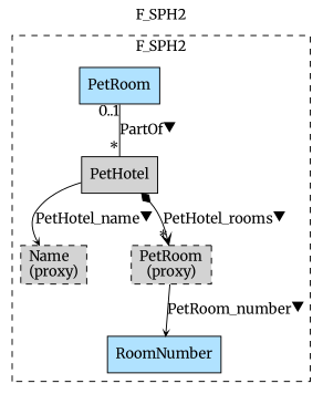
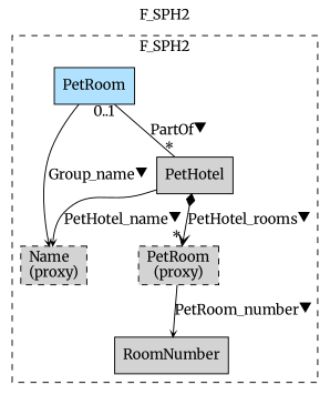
  digraph {
    fontname=Merriweather
    label=F_SPH2
    labelfontsize=12
    labelloc=tl
    node [fillcolor=lightgray fontname=Merriweather shape=record style=filled]
    edge [arrowhead=vee arrowsize=.5 fontname=Merriweather]
    n1 [label="Name\l(proxy)" shape=box style="filled,dashed"]
    n2 [label=PetHotel]
    n3 [label="PetRoom\l(proxy)" shape=box style="filled,dashed"]
-   n4 [fillcolor=lightskyblue1 label=RoomNumber]
+   n4 [label=RoomNumber]
    n5 [fillcolor=lightskyblue1 label=PetRoom]
    subgraph cluster_1 {
      style=dashed
      n1
      n2
      n3
      n4
      n5
    }
    n2 -> n1 [label="PetHotel_name▼"]
    n2 -> n3 [arrowtail=diamond dir=both headlabel="*" label="PetHotel_rooms▼" arrowsize=""]
    n3 -> n4 [label="PetRoom_number▼"]
+   n5 -> n1 [label="Group_name▼"]
    n5 -> n2 [dir=none headlabel="*" label="PartOf▼" taillabel="0..1" arrowhead="" arrowsize=""]
  }
